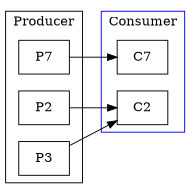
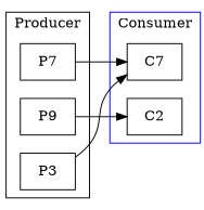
  digraph {
    rankdir=LR
    node [shape=box]
    edge [constraint=false]
    n1 [label=P7]
-   P2
+   P2 [label=P9]
    P3
    n4 [label=C7]
    C2
    subgraph cluster_1 {
      color=black
      label=Producer
      rank=same
      rankdir=TD
      n1
      P2
      P3
    }
    subgraph cluster_2 {
      color=blue
      label=Consumer
      n4
      C2
    }
    n1 -> n4 [constraint=""]
    P2 -> C2
-   P3 -> C2
+   P3 -> n4
  }
